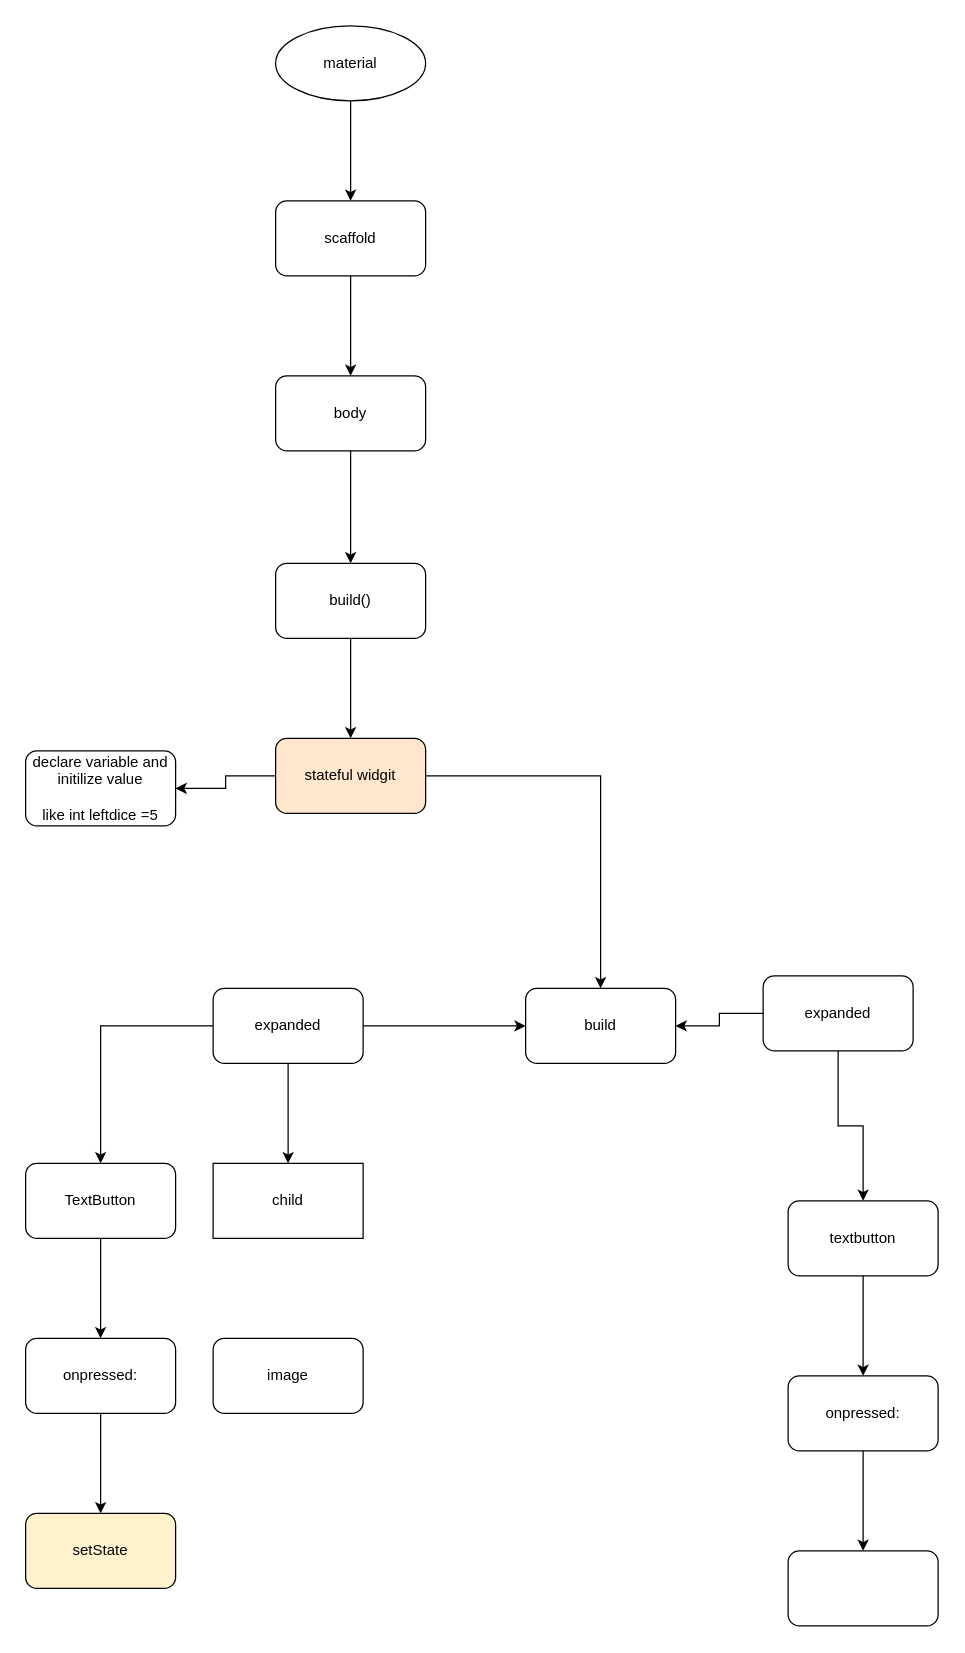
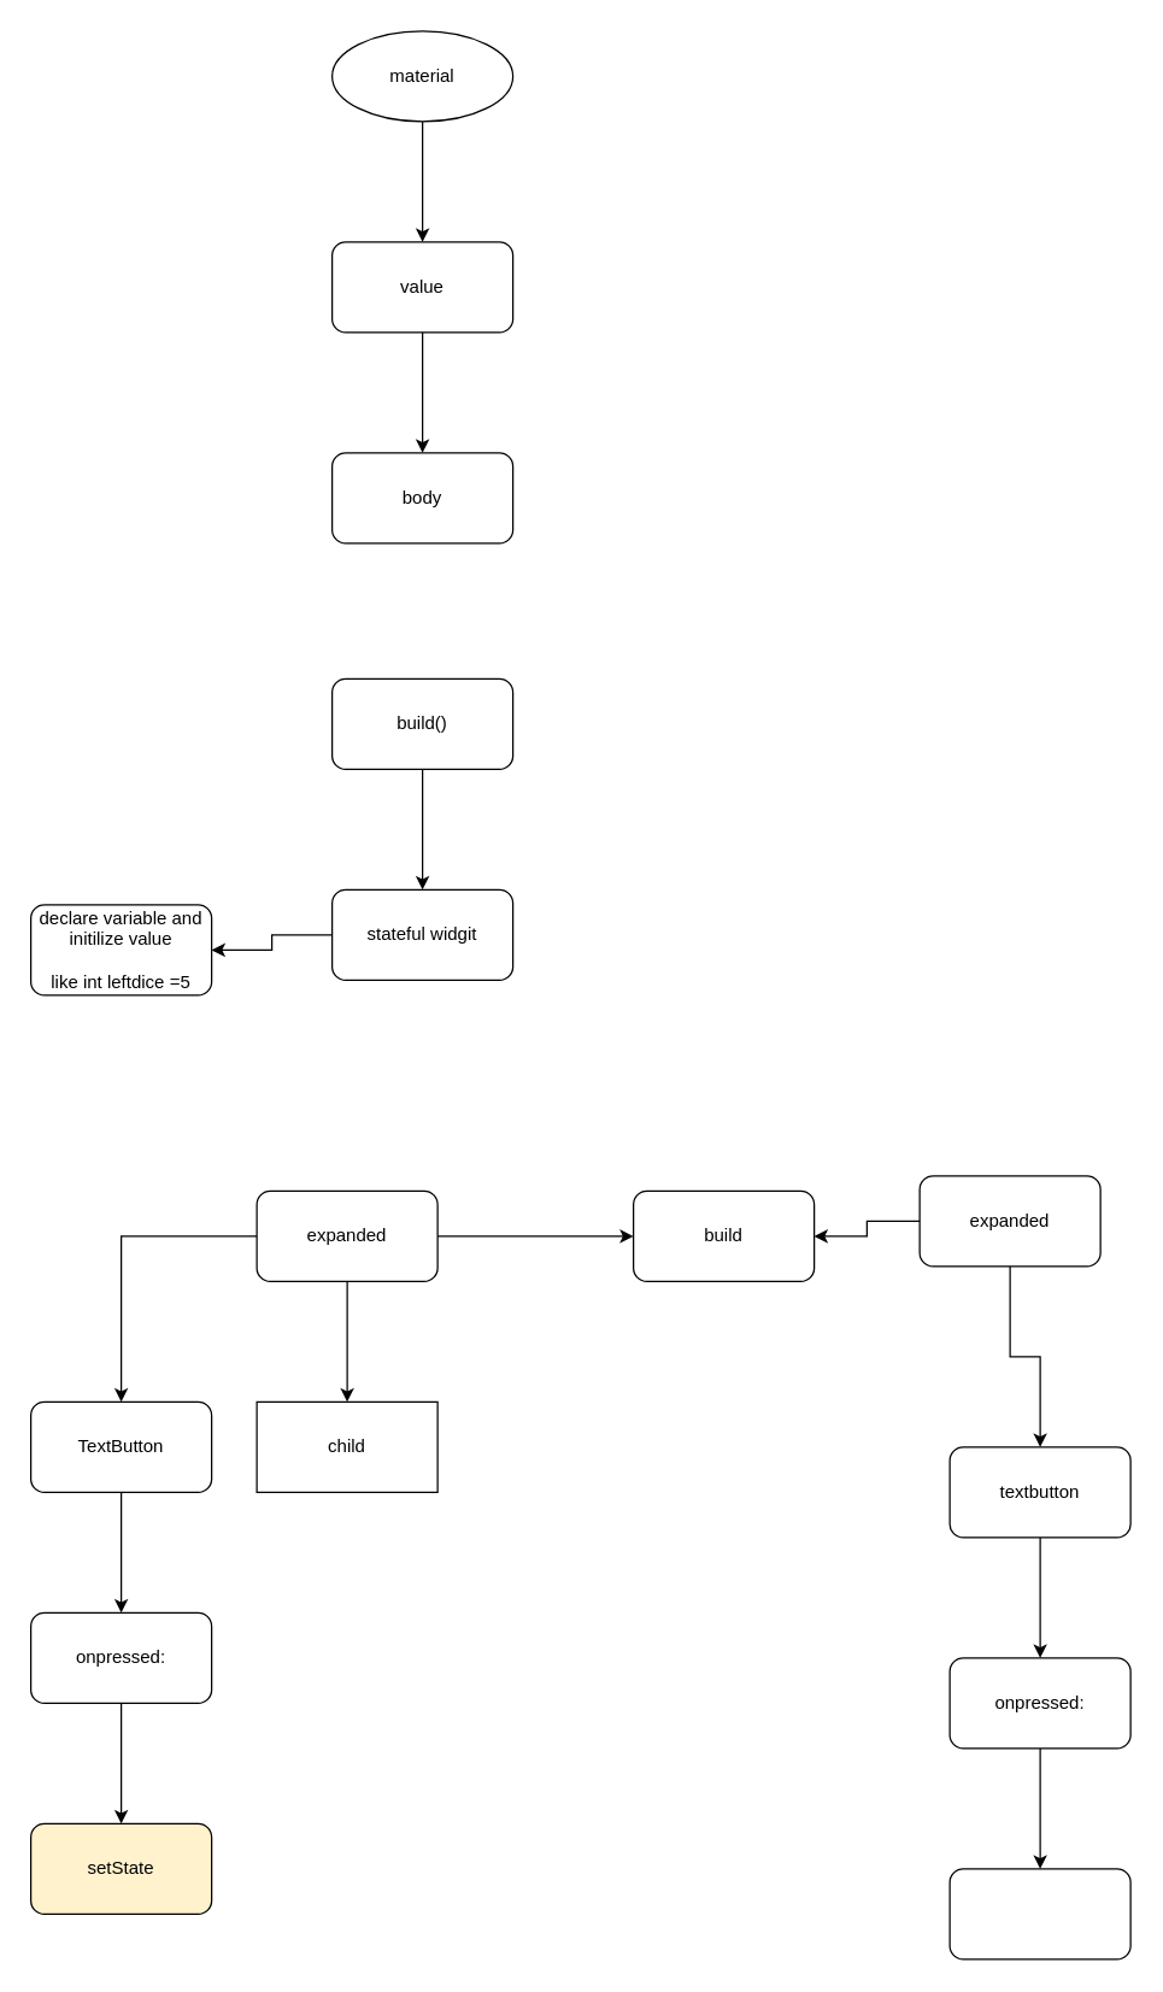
  <mxCell id="0" />
  <mxCell id="1" parent="0" />
  <mxCell id="2" value="" style="edgeStyle=orthogonalEdgeStyle;rounded=0;orthogonalLoop=1;jettySize=auto;html=1;" edge="1" parent="1" source="3" target="5"><mxGeometry relative="1" as="geometry" /></mxCell>
  <mxCell id="3" value="material" style="ellipse;whiteSpace=wrap;html=1;" vertex="1" parent="1"><mxGeometry x="220" y="20" width="120" height="60" as="geometry" /></mxCell>
  <mxCell id="4" value="" style="edgeStyle=orthogonalEdgeStyle;rounded=0;orthogonalLoop=1;jettySize=auto;html=1;" edge="1" parent="1" source="5" target="7"><mxGeometry relative="1" as="geometry" /></mxCell>
- <mxCell id="5" value="scaffold" style="whiteSpace=wrap;html=1;rounded=1;" vertex="1" parent="1"><mxGeometry x="220" y="160" width="120" height="60" as="geometry" /></mxCell>
- <mxCell id="6" value="" style="edgeStyle=orthogonalEdgeStyle;rounded=0;orthogonalLoop=1;jettySize=auto;html=1;" edge="1" parent="1" source="7" target="20"><mxGeometry relative="1" as="geometry" /></mxCell>
+ <mxCell id="5" value="value" style="whiteSpace=wrap;html=1;rounded=1;" vertex="1" parent="1"><mxGeometry x="220" y="160" width="120" height="60" as="geometry" /></mxCell>
  <mxCell id="7" value="body" style="whiteSpace=wrap;html=1;rounded=1;" vertex="1" parent="1"><mxGeometry x="220" y="300" width="120" height="60" as="geometry" /></mxCell>
  <mxCell id="8" value="" style="edgeStyle=orthogonalEdgeStyle;rounded=0;orthogonalLoop=1;jettySize=auto;html=1;" edge="1" parent="1" source="11" target="13"><mxGeometry relative="1" as="geometry" /></mxCell>
  <mxCell id="9" value="" style="edgeStyle=orthogonalEdgeStyle;rounded=0;orthogonalLoop=1;jettySize=auto;html=1;" edge="1" parent="1" source="11" target="25"><mxGeometry relative="1" as="geometry" /></mxCell>
  <mxCell id="10" value="" style="edgeStyle=orthogonalEdgeStyle;rounded=0;orthogonalLoop=1;jettySize=auto;html=1;" edge="1" parent="1" source="11" target="32"><mxGeometry relative="1" as="geometry" /></mxCell>
  <mxCell id="11" value="expanded" style="whiteSpace=wrap;html=1;rounded=1;" vertex="1" parent="1"><mxGeometry x="170" y="790" width="120" height="60" as="geometry" /></mxCell>
  <mxCell id="12" value="" style="edgeStyle=orthogonalEdgeStyle;rounded=0;orthogonalLoop=1;jettySize=auto;html=1;" edge="1" parent="1" source="13" target="27"><mxGeometry relative="1" as="geometry" /></mxCell>
  <mxCell id="13" value="TextButton" style="whiteSpace=wrap;html=1;rounded=1;" vertex="1" parent="1"><mxGeometry x="20" y="930" width="120" height="60" as="geometry" /></mxCell>
  <mxCell id="14" value="" style="edgeStyle=orthogonalEdgeStyle;rounded=0;orthogonalLoop=1;jettySize=auto;html=1;" edge="1" parent="1" source="16" target="18"><mxGeometry relative="1" as="geometry" /></mxCell>
  <mxCell id="15" value="" style="edgeStyle=orthogonalEdgeStyle;rounded=0;orthogonalLoop=1;jettySize=auto;html=1;" edge="1" parent="1" source="16" target="25"><mxGeometry relative="1" as="geometry" /></mxCell>
  <mxCell id="16" value="expanded" style="whiteSpace=wrap;html=1;rounded=1;" vertex="1" parent="1"><mxGeometry x="610" y="780" width="120" height="60" as="geometry" /></mxCell>
  <mxCell id="17" value="" style="edgeStyle=orthogonalEdgeStyle;rounded=0;orthogonalLoop=1;jettySize=auto;html=1;" edge="1" parent="1" source="18" target="29"><mxGeometry relative="1" as="geometry" /></mxCell>
  <mxCell id="18" value="textbutton" style="whiteSpace=wrap;html=1;rounded=1;" vertex="1" parent="1"><mxGeometry x="630" y="960" width="120" height="60" as="geometry" /></mxCell>
  <mxCell id="19" value="" style="edgeStyle=orthogonalEdgeStyle;rounded=0;orthogonalLoop=1;jettySize=auto;html=1;" edge="1" parent="1" source="20" target="23"><mxGeometry relative="1" as="geometry" /></mxCell>
  <mxCell id="20" value="build()" style="whiteSpace=wrap;html=1;rounded=1;" vertex="1" parent="1"><mxGeometry x="220" y="450" width="120" height="60" as="geometry" /></mxCell>
  <mxCell id="21" value="" style="edgeStyle=orthogonalEdgeStyle;rounded=0;orthogonalLoop=1;jettySize=auto;html=1;" edge="1" parent="1" source="23" target="24"><mxGeometry relative="1" as="geometry" /></mxCell>
- <mxCell id="22" value="" style="edgeStyle=orthogonalEdgeStyle;rounded=0;orthogonalLoop=1;jettySize=auto;html=1;" edge="1" parent="1" source="23" target="25"><mxGeometry relative="1" as="geometry" /></mxCell>
- <mxCell id="23" value="stateful widgit" style="whiteSpace=wrap;html=1;rounded=1;fillColor=#ffe6cc;" vertex="1" parent="1"><mxGeometry x="220" y="590" width="120" height="60" as="geometry" /></mxCell>
+ <mxCell id="23" value="stateful widgit" style="whiteSpace=wrap;html=1;rounded=1;" vertex="1" parent="1"><mxGeometry x="220" y="590" width="120" height="60" as="geometry" /></mxCell>
  <mxCell id="24" value="declare variable and initilize value&lt;br&gt;&lt;br&gt;like int leftdice =5" style="whiteSpace=wrap;html=1;rounded=1;" vertex="1" parent="1"><mxGeometry x="20" y="600" width="120" height="60" as="geometry" /></mxCell>
  <mxCell id="25" value="build" style="whiteSpace=wrap;html=1;rounded=1;" vertex="1" parent="1"><mxGeometry x="420" y="790" width="120" height="60" as="geometry" /></mxCell>
  <mxCell id="26" value="" style="edgeStyle=orthogonalEdgeStyle;rounded=0;orthogonalLoop=1;jettySize=auto;html=1;" edge="1" parent="1" source="27" target="31"><mxGeometry relative="1" as="geometry" /></mxCell>
  <mxCell id="27" value="onpressed:&lt;br&gt;" style="whiteSpace=wrap;html=1;rounded=1;" vertex="1" parent="1"><mxGeometry x="20" y="1070" width="120" height="60" as="geometry" /></mxCell>
  <mxCell id="28" value="" style="edgeStyle=orthogonalEdgeStyle;rounded=0;orthogonalLoop=1;jettySize=auto;html=1;" edge="1" parent="1" source="29" target="30"><mxGeometry relative="1" as="geometry" /></mxCell>
  <mxCell id="29" value="onpressed:" style="whiteSpace=wrap;html=1;rounded=1;" vertex="1" parent="1"><mxGeometry x="630" y="1100" width="120" height="60" as="geometry" /></mxCell>
  <mxCell id="30" value="" style="whiteSpace=wrap;html=1;rounded=1;" vertex="1" parent="1"><mxGeometry x="630" y="1240" width="120" height="60" as="geometry" /></mxCell>
  <mxCell id="31" value="setState" style="whiteSpace=wrap;html=1;rounded=1;fillColor=#fff2cc;" vertex="1" parent="1"><mxGeometry x="20" y="1210" width="120" height="60" as="geometry" /></mxCell>
  <mxCell id="32" value="child" style="whiteSpace=wrap;html=1;rounded=0;" vertex="1" parent="1"><mxGeometry x="170" y="930" width="120" height="60" as="geometry" /></mxCell>
- <mxCell id="33" value="image" style="whiteSpace=wrap;html=1;rounded=1;" vertex="1" parent="1"><mxGeometry x="170" y="1070" width="120" height="60" as="geometry" /></mxCell>
